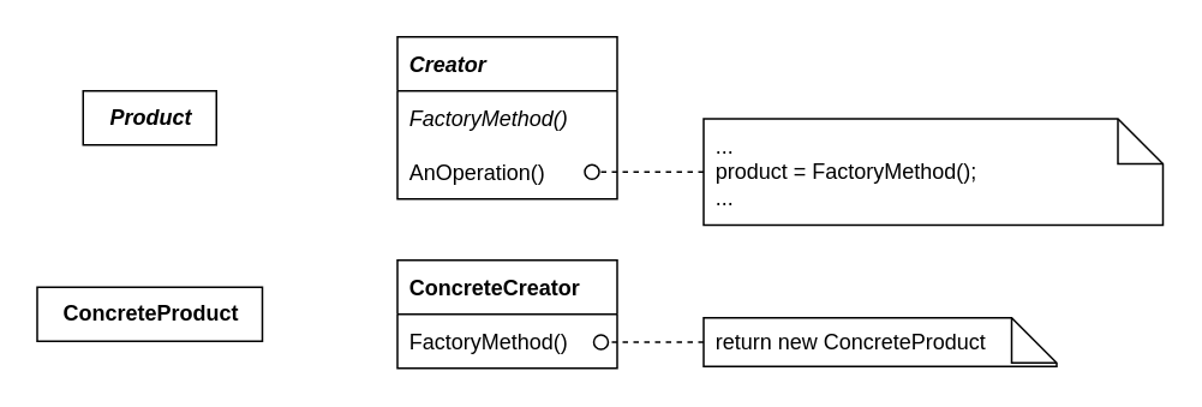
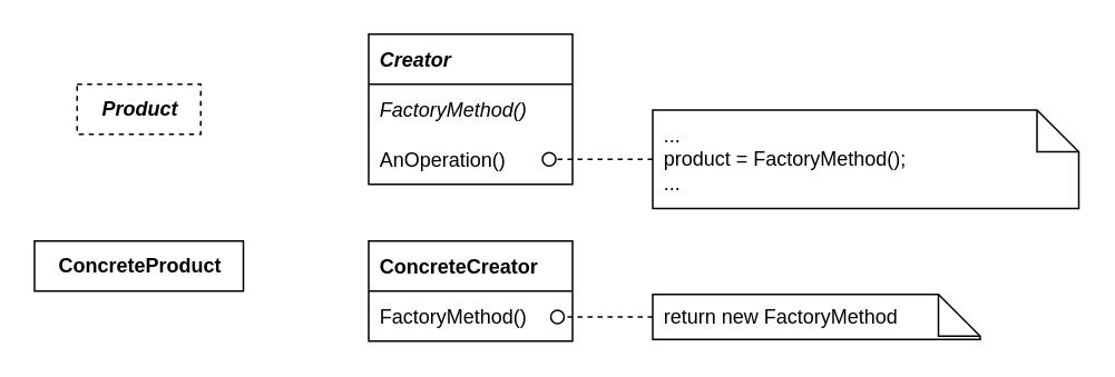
  <mxCell id="0" />
  <mxCell id="1" parent="0" />
  <mxCell id="2" value="Creator" style="swimlane;fontStyle=3;childLayout=stackLayout;horizontal=1;startSize=30;fillColor=none;horizontalStack=0;resizeParent=1;resizeParentMax=0;resizeLast=0;collapsible=0;marginBottom=0;fontSize=12;swimlaneHead=1;swimlaneBody=1;connectable=1;allowArrows=1;dropTarget=1;align=left;spacingLeft=5;" parent="1" vertex="1"><mxGeometry x="220" y="20" width="122" height="90" as="geometry"><mxRectangle x="245" y="370" width="90" height="26" as="alternateBounds" /></mxGeometry></mxCell>
  <mxCell id="3" value="FactoryMethod()" style="text;strokeColor=none;fillColor=none;align=left;verticalAlign=middle;spacingLeft=5;spacingRight=4;overflow=hidden;rotatable=0;points=[[0,0.5],[1,0.5]];portConstraint=eastwest;fontSize=12;fontStyle=2" parent="2" vertex="1"><mxGeometry y="30" width="122" height="30" as="geometry" /></mxCell>
  <mxCell id="4" value="AnOperation()" style="text;strokeColor=none;fillColor=none;align=left;verticalAlign=middle;spacingLeft=5;spacingRight=4;overflow=hidden;rotatable=0;points=[[0,0.5],[1,0.5]];portConstraint=eastwest;fontSize=12;fontStyle=0;connectable=0;" parent="2" vertex="1"><mxGeometry y="60" width="122" height="30" as="geometry" /></mxCell>
  <mxCell id="5" value="" style="html=1;verticalAlign=bottom;labelBackgroundColor=none;endArrow=oval;endFill=0;endSize=8;rounded=0;fontSize=12;exitX=0;exitY=0.5;exitDx=0;exitDy=0;exitPerimeter=0;anchorPointDirection=0;dashed=1;" parent="1" source="6" edge="1"><mxGeometry width="160" relative="1" as="geometry"><mxPoint x="617" y="20" as="sourcePoint" /><mxPoint x="328" y="95" as="targetPoint" /></mxGeometry></mxCell>
  <mxCell id="6" value="...&lt;br&gt;product = FactoryMethod();&lt;br&gt;..." style="shape=note2;boundedLbl=1;whiteSpace=wrap;html=1;size=25;verticalAlign=middle;align=left;spacingLeft=5;fontSize=12;startSize=30;fillColor=none;" parent="1" vertex="1"><mxGeometry x="390" y="65.5" width="255" height="59" as="geometry" /></mxCell>
  <mxCell id="7" value="ConcreteCreator" style="swimlane;fontStyle=1;childLayout=stackLayout;horizontal=1;startSize=30;fillColor=none;horizontalStack=0;resizeParent=1;resizeParentMax=0;resizeLast=0;collapsible=0;marginBottom=0;fontSize=12;swimlaneHead=1;swimlaneBody=1;connectable=1;allowArrows=1;dropTarget=1;align=left;spacingLeft=5;" parent="1" vertex="1"><mxGeometry x="220" y="144" width="122" height="60" as="geometry"><mxRectangle x="245" y="370" width="90" height="26" as="alternateBounds" /></mxGeometry></mxCell>
  <mxCell id="8" value="FactoryMethod()" style="text;strokeColor=none;fillColor=none;align=left;verticalAlign=middle;spacingLeft=5;spacingRight=4;overflow=hidden;rotatable=0;points=[[0,0.5],[1,0.5]];portConstraint=eastwest;fontSize=12;fontStyle=0" parent="7" vertex="1"><mxGeometry y="30" width="122" height="30" as="geometry" /></mxCell>
- <mxCell id="9" value="&lt;span style=&quot;text-align: left;&quot;&gt;&lt;b&gt;ConcreteProduct&lt;/b&gt;&lt;/span&gt;" style="html=1;fontSize=12;startSize=25;arcSize=12;spacing=2;fillColor=none;" parent="1" vertex="1"><mxGeometry x="20" y="159" width="125" height="30" as="geometry" /></mxCell>
+ <mxCell id="9" value="&lt;span style=&quot;text-align: left;&quot;&gt;&lt;b&gt;ConcreteProduct&lt;/b&gt;&lt;/span&gt;" style="html=1;fontSize=12;startSize=25;arcSize=12;spacing=2;fillColor=none;" parent="1" vertex="1"><mxGeometry x="20" y="144" width="125" height="30" as="geometry" /></mxCell>
  <mxCell id="10" value="" style="html=1;verticalAlign=bottom;labelBackgroundColor=none;endArrow=oval;endFill=0;endSize=8;rounded=0;fontSize=12;exitX=0;exitY=0.5;exitDx=0;exitDy=0;exitPerimeter=0;anchorPointDirection=0;dashed=1;" parent="1" source="11" edge="1"><mxGeometry width="160" relative="1" as="geometry"><mxPoint x="622" y="114.5" as="sourcePoint" /><mxPoint x="333" y="189.5" as="targetPoint" /></mxGeometry></mxCell>
- <mxCell id="11" value="return new ConcreteProduct" style="shape=note2;boundedLbl=1;whiteSpace=wrap;html=1;size=25;verticalAlign=middle;align=left;spacingLeft=5;fontSize=12;startSize=30;fillColor=none;" parent="1" vertex="1"><mxGeometry x="390" y="176" width="196" height="27" as="geometry" /></mxCell>
- <mxCell id="12" value="&lt;b&gt;&lt;i&gt;Product&lt;/i&gt;&lt;/b&gt;" style="html=1;fontSize=12;startSize=25;arcSize=12;spacing=2;fillColor=none;" vertex="1" parent="1"><mxGeometry x="45.5" y="50" width="74" height="30" as="geometry" /></mxCell>
+ <mxCell id="11" value="return new FactoryMethod" style="shape=note2;boundedLbl=1;whiteSpace=wrap;html=1;size=25;verticalAlign=middle;align=left;spacingLeft=5;fontSize=12;startSize=30;fillColor=none;" parent="1" vertex="1"><mxGeometry x="390" y="176" width="196" height="27" as="geometry" /></mxCell>
+ <mxCell id="12" value="&lt;b&gt;&lt;i&gt;Product&lt;/i&gt;&lt;/b&gt;" style="html=1;fontSize=12;startSize=25;arcSize=12;spacing=2;fillColor=none;dashed=1;" vertex="1" parent="1"><mxGeometry x="45.5" y="50" width="74" height="30" as="geometry" /></mxCell>
